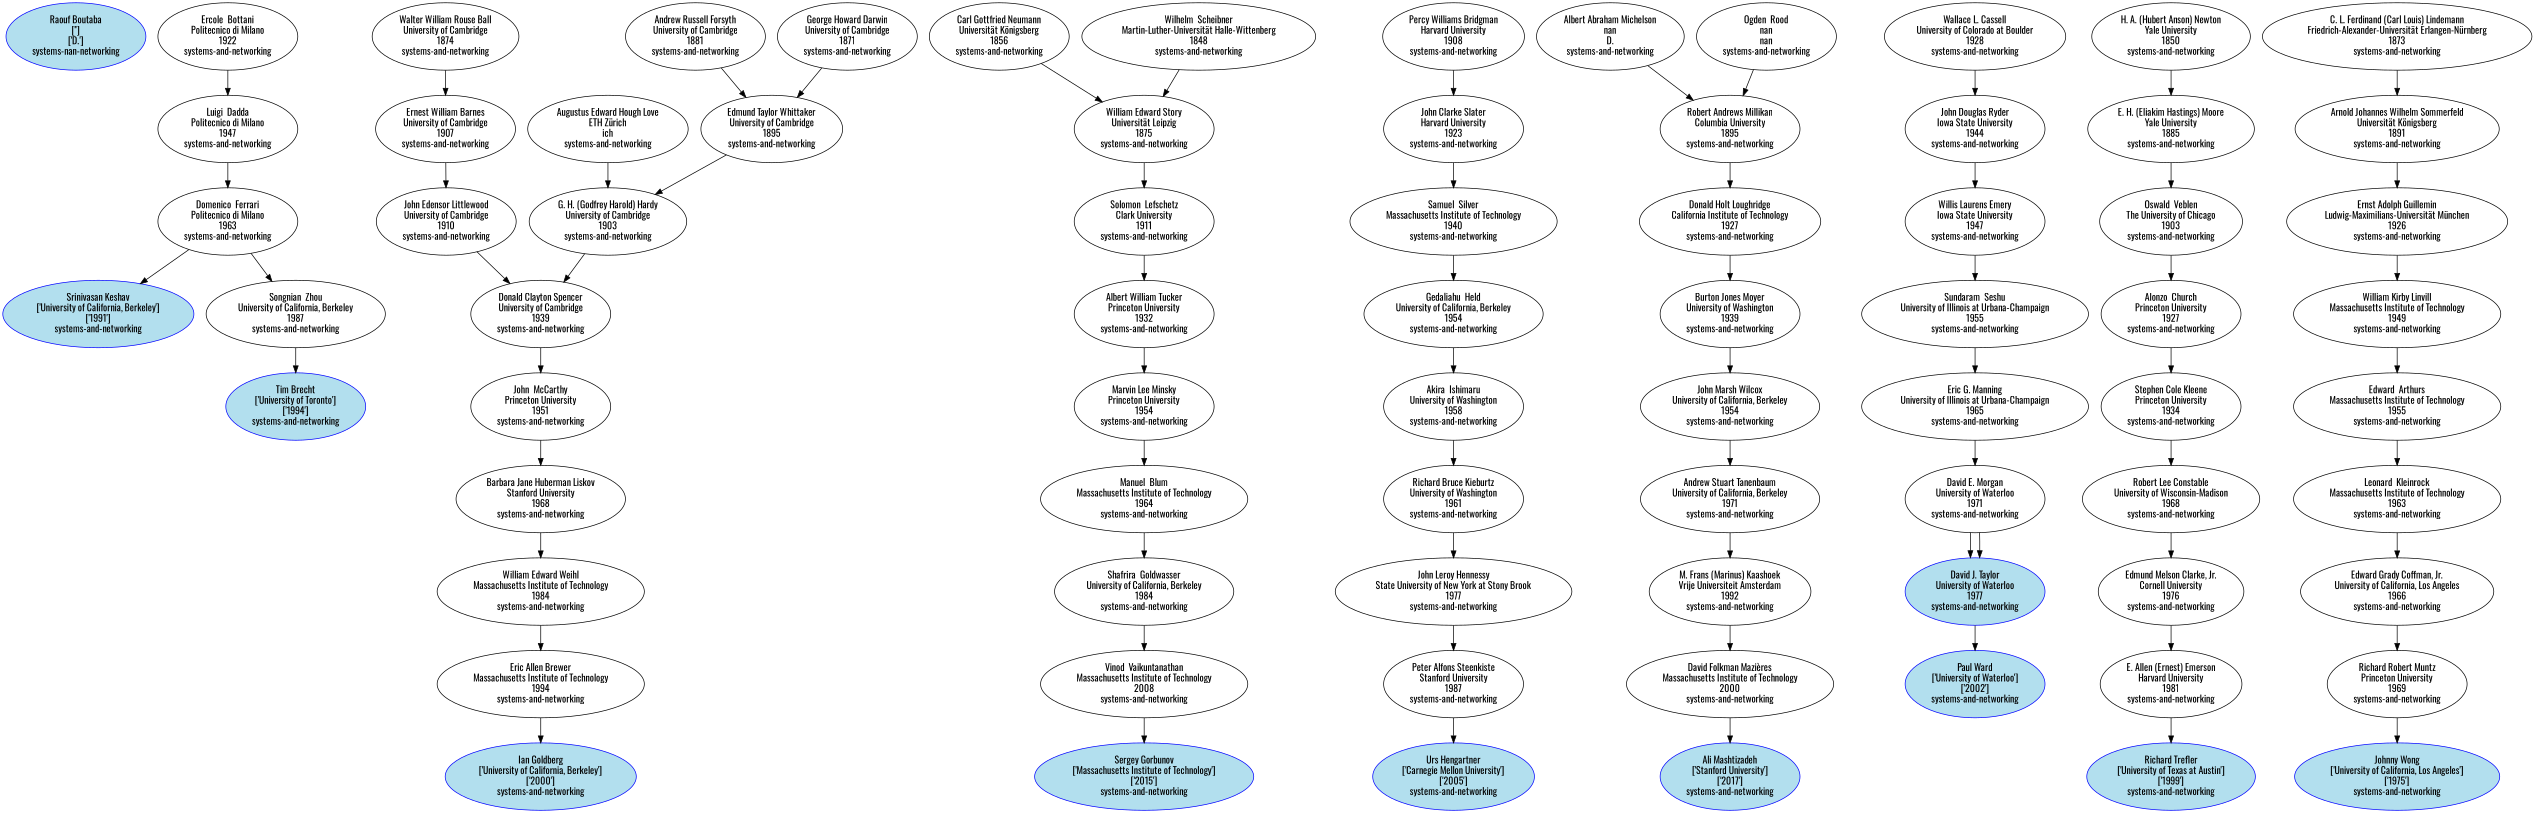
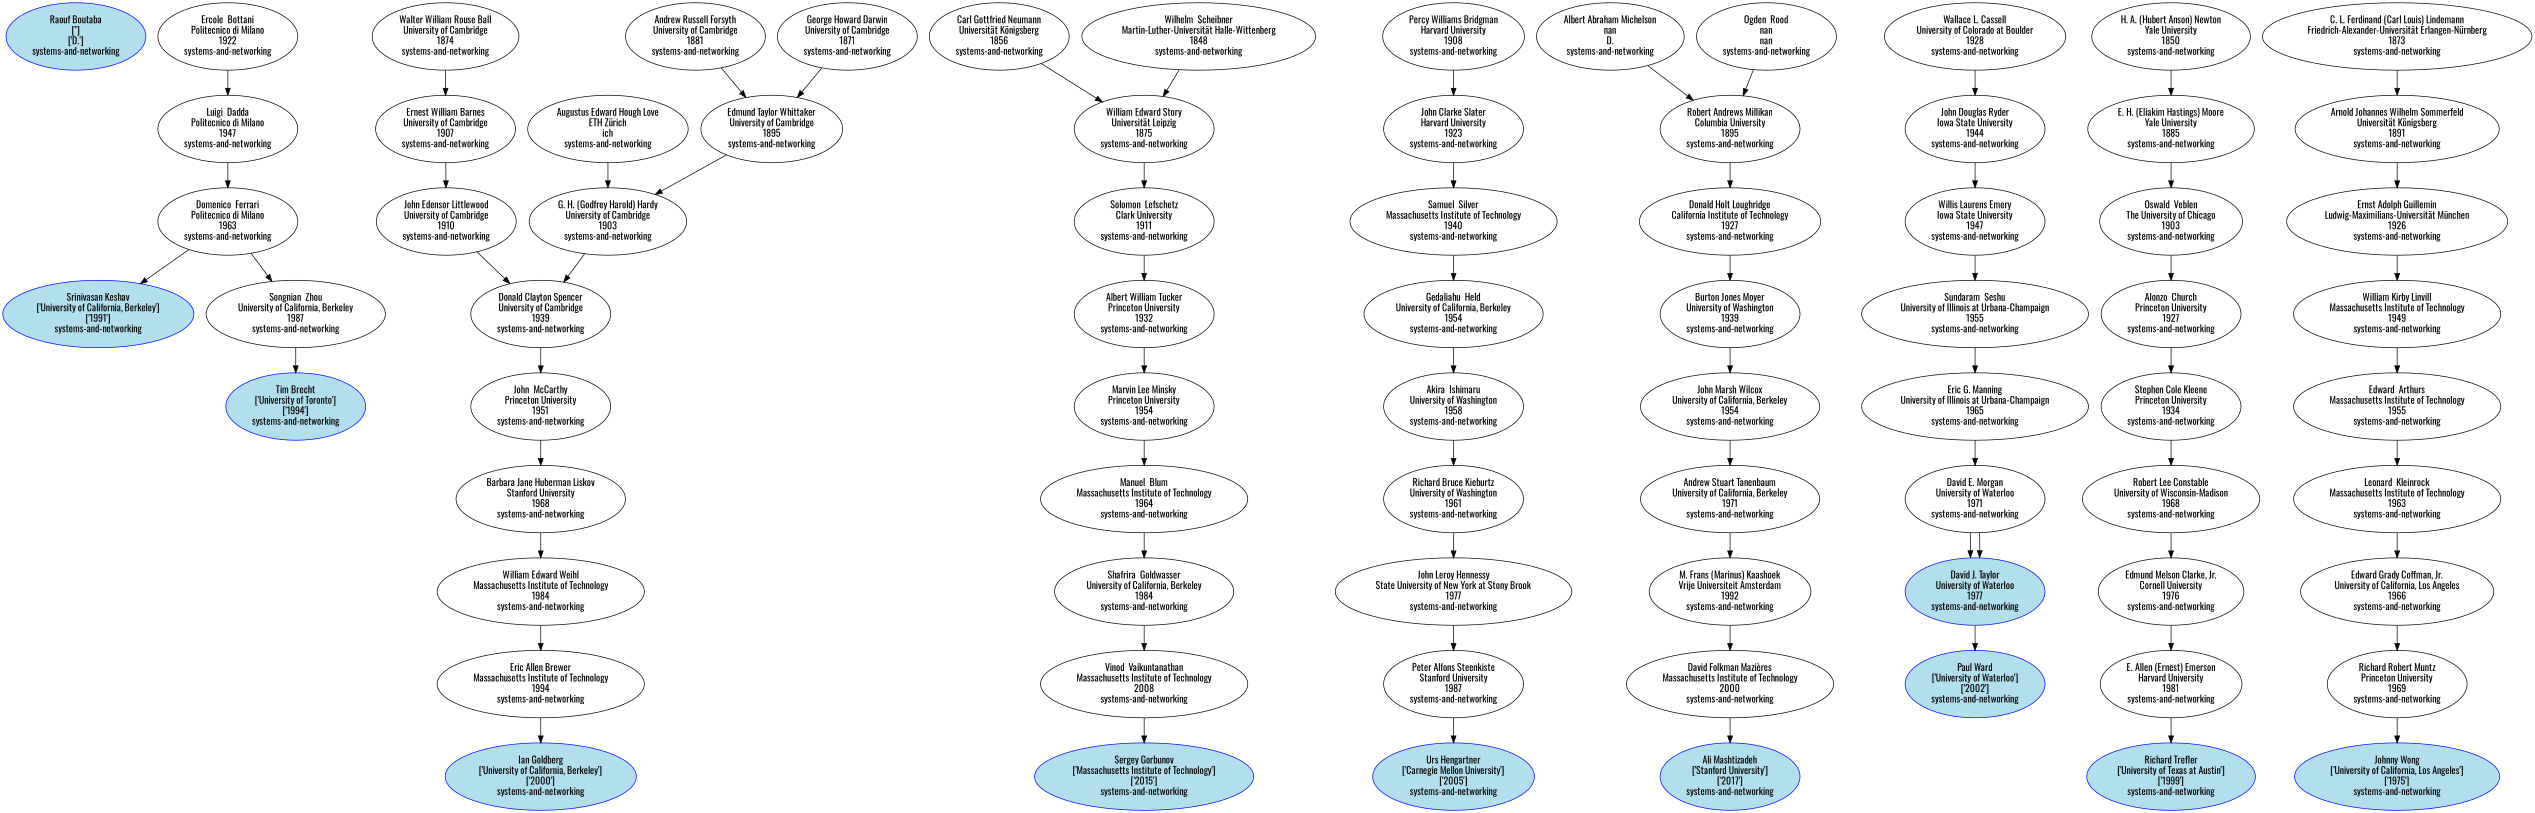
  digraph {
    fontname=Oswald
    node [fontname=Oswald]
    edge [fontname=Oswald]
-   n1 [color=blue fillcolor=lightblue2 label="Raouf Boutaba\n['']\n['D.']\nsystems-nan-networking" style=filled]
+   n1 [color=blue fillcolor=lightblue2 label="Raouf Boutaba\n['']\n['D.']\nsystems-and-networking" style=filled]
    n2 [color=blue fillcolor=lightblue2 label="Tim Brecht\n['University of Toronto']\n['1994']\nsystems-and-networking" style=filled]
    n3 [color=blue fillcolor=lightblue2 label="Ian Goldberg\n['University of California, Berkeley']\n['2000']\nsystems-and-networking" style=filled]
    n4 [color=blue fillcolor=lightblue2 label="Sergey Gorbunov\n['Massachusetts Institute of Technology']\n['2015']\nsystems-and-networking" style=filled]
    n5 [color=blue fillcolor=lightblue2 label="Urs Hengartner\n['Carnegie Mellon University']\n['2005']\nsystems-and-networking" style=filled]
    n6 [color=blue fillcolor=lightblue2 label="Srinivasan Keshav\n['University of California, Berkeley']\n['1991']\nsystems-and-networking" style=filled]
    n7 [color=blue fillcolor=lightblue2 label="Ali Mashtizadeh\n['Stanford University']\n['2017']\nsystems-and-networking" style=filled]
    n8 [color=blue fillcolor=lightblue2 label="David J. Taylor\nUniversity of Waterloo\n1977\nsystems-and-networking" style=filled]
    n9 [color=blue fillcolor=lightblue2 label="Paul Ward\n['University of Waterloo']\n['2002']\nsystems-and-networking" style=filled]
    n10 [color=blue fillcolor=lightblue2 label="Richard Trefler\n['University of Texas at Austin']\n['1999']\nsystems-and-networking" style=filled]
    n11 [color=blue fillcolor=lightblue2 label="Johnny Wong\n['University of California, Los Angeles']\n['1975']\nsystems-and-networking" style=filled]
    n12 [label="Songnian  Zhou\nUniversity of California, Berkeley\n1987\nsystems-and-networking"]
    n13 [label="Eric Allen Brewer\nMassachusetts Institute of Technology\n1994\nsystems-and-networking"]
    n14 [label="Vinod  Vaikuntanathan\nMassachusetts Institute of Technology\n2008\nsystems-and-networking"]
    n15 [label="Peter Alfons Steenkiste\nStanford University\n1987\nsystems-and-networking"]
    n16 [label="Domenico  Ferrari\nPolitecnico di Milano\n1963\nsystems-and-networking"]
    n17 [label="David Folkman Mazières\nMassachusetts Institute of Technology\n2000\nsystems-and-networking"]
    n18 [label="David E. Morgan\nUniversity of Waterloo\n1971\nsystems-and-networking"]
    n19 [label="E. Allen (Ernest) Emerson\nHarvard University\n1981\nsystems-and-networking"]
    n20 [label="Richard Robert Muntz\nPrinceton University\n1969\nsystems-and-networking"]
    n21 [label="William Edward Weihl\nMassachusetts Institute of Technology\n1984\nsystems-and-networking"]
    n22 [label="Shafrira  Goldwasser\nUniversity of California, Berkeley\n1984\nsystems-and-networking"]
    n23 [label="John Leroy Hennessy\nState University of New York at Stony Brook\n1977\nsystems-and-networking"]
    n24 [label="Luigi  Dadda\nPolitecnico di Milano\n1947\nsystems-and-networking"]
    n25 [label="M. Frans (Marinus) Kaashoek\nVrije Universiteit Amsterdam\n1992\nsystems-and-networking"]
    n26 [label="Eric G. Manning\nUniversity of Illinois at Urbana-Champaign\n1965\nsystems-and-networking"]
    n27 [label="Edmund Melson Clarke, Jr.\nCornell University\n1976\nsystems-and-networking"]
    n28 [label="Edward Grady Coffman, Jr.\nUniversity of California, Los Angeles\n1966\nsystems-and-networking"]
    n29 [label="Barbara Jane Huberman Liskov\nStanford University\n1968\nsystems-and-networking"]
    n30 [label="Manuel  Blum\nMassachusetts Institute of Technology\n1964\nsystems-and-networking"]
    n31 [label="Richard Bruce Kieburtz\nUniversity of Washington\n1961\nsystems-and-networking"]
    n32 [label="Ercole  Bottani\nPolitecnico di Milano\n1922\nsystems-and-networking"]
    n33 [label="Andrew Stuart Tanenbaum\nUniversity of California, Berkeley\n1971\nsystems-and-networking"]
    n34 [label="Sundaram  Seshu\nUniversity of Illinois at Urbana-Champaign\n1955\nsystems-and-networking"]
    n35 [label="Robert Lee Constable\nUniversity of Wisconsin-Madison\n1968\nsystems-and-networking"]
    n36 [label="Leonard  Kleinrock\nMassachusetts Institute of Technology\n1963\nsystems-and-networking"]
    n37 [label="John  McCarthy\nPrinceton University\n1951\nsystems-and-networking"]
    n38 [label="Marvin Lee Minsky\nPrinceton University\n1954\nsystems-and-networking"]
    n39 [label="Akira  Ishimaru\nUniversity of Washington\n1958\nsystems-and-networking"]
    n40 [label="John Marsh Wilcox\nUniversity of California, Berkeley\n1954\nsystems-and-networking"]
    n41 [label="Willis Laurens Emery\nIowa State University\n1947\nsystems-and-networking"]
    n42 [label="Stephen Cole Kleene\nPrinceton University\n1934\nsystems-and-networking"]
    n43 [label="Edward  Arthurs\nMassachusetts Institute of Technology\n1955\nsystems-and-networking"]
    n44 [label="Donald Clayton Spencer\nUniversity of Cambridge\n1939\nsystems-and-networking"]
    n45 [label="Albert William Tucker\nPrinceton University\n1932\nsystems-and-networking"]
    n46 [label="Gedaliahu  Held\nUniversity of California, Berkeley\n1954\nsystems-and-networking"]
    n47 [label="Burton Jones Moyer\nUniversity of Washington\n1939\nsystems-and-networking"]
    n48 [label="John Douglas Ryder\nIowa State University\n1944\nsystems-and-networking"]
    n49 [label="Alonzo  Church\nPrinceton University\n1927\nsystems-and-networking"]
    n50 [label="William Kirby Linvill\nMassachusetts Institute of Technology\n1949\nsystems-and-networking"]
    n51 [label="John Edensor Littlewood\nUniversity of Cambridge\n1910\nsystems-and-networking"]
    n52 [label="G. H. (Godfrey Harold) Hardy\nUniversity of Cambridge\n1903\nsystems-and-networking"]
    n53 [label="Solomon  Lefschetz\nClark University\n1911\nsystems-and-networking"]
    n54 [label="Samuel  Silver\nMassachusetts Institute of Technology\n1940\nsystems-and-networking"]
    n55 [label="Donald Holt Loughridge\nCalifornia Institute of Technology\n1927\nsystems-and-networking"]
    n56 [label="Wallace L. Cassell\nUniversity of Colorado at Boulder\n1928\nsystems-and-networking"]
    n57 [label="Oswald  Veblen\nThe University of Chicago\n1903\nsystems-and-networking"]
    n58 [label="Ernst Adolph Guillemin\nLudwig-Maximilians-Universität München\n1926\nsystems-and-networking"]
    n59 [label="Ernest William Barnes\nUniversity of Cambridge\n1907\nsystems-and-networking"]
    n60 [label="Augustus Edward Hough Love\nETH Zürich\nich\nsystems-and-networking"]
    n61 [label="Edmund Taylor Whittaker\nUniversity of Cambridge\n1895\nsystems-and-networking"]
    n62 [label="William Edward Story\nUniversität Leipzig\n1875\nsystems-and-networking"]
    n63 [label="John Clarke Slater\nHarvard University\n1923\nsystems-and-networking"]
    n64 [label="Robert Andrews Millikan\nColumbia University\n1895\nsystems-and-networking"]
    n65 [label="E. H. (Eliakim Hastings) Moore\nYale University\n1885\nsystems-and-networking"]
    n66 [label="Arnold Johannes Wilhelm Sommerfeld\nUniversität Königsberg\n1891\nsystems-and-networking"]
    n67 [label="Walter William Rouse Ball\nUniversity of Cambridge\n1874\nsystems-and-networking"]
    n68 [label="Andrew Russell Forsyth\nUniversity of Cambridge\n1881\nsystems-and-networking"]
    n69 [label="George Howard Darwin\nUniversity of Cambridge\n1871\nsystems-and-networking"]
    n70 [label="Carl Gottfried Neumann\nUniversität Königsberg\n1856\nsystems-and-networking"]
    n71 [label="Wilhelm  Scheibner\nMartin-Luther-Universität Halle-Wittenberg\n1848\nsystems-and-networking"]
    n72 [label="Percy Williams Bridgman\nHarvard University\n1908\nsystems-and-networking"]
    n73 [label="Albert Abraham Michelson\nnan\nD.\nsystems-and-networking"]
    n74 [label="Ogden  Rood\nnan\nnan\nsystems-and-networking"]
    n75 [label="H. A. (Hubert Anson) Newton\nYale University\n1850\nsystems-and-networking"]
    n76 [label="C. L. Ferdinand (Carl Louis) Lindemann\nFriedrich-Alexander-Universität Erlangen-Nürnberg\n1873\nsystems-and-networking"]
    n8 -> n9
    n12 -> n2
    n13 -> n3
    n14 -> n4
    n15 -> n5
    n16 -> n6
    n16 -> n12
    n17 -> n7
    n18 -> n8
    n18 -> n8
    n19 -> n10
    n20 -> n11
    n21 -> n13
    n22 -> n14
    n23 -> n15
    n24 -> n16
    n25 -> n17
    n26 -> n18
    n27 -> n19
    n28 -> n20
    n29 -> n21
    n30 -> n22
    n31 -> n23
    n32 -> n24
    n33 -> n25
    n34 -> n26
    n35 -> n27
    n36 -> n28
    n37 -> n29
    n38 -> n30
    n39 -> n31
    n40 -> n33
    n41 -> n34
    n42 -> n35
    n43 -> n36
    n44 -> n37
    n45 -> n38
    n46 -> n39
    n47 -> n40
    n48 -> n41
    n49 -> n42
    n50 -> n43
    n51 -> n44
    n52 -> n44
    n53 -> n45
    n54 -> n46
    n55 -> n47
    n56 -> n48
    n57 -> n49
    n58 -> n50
    n59 -> n51
    n60 -> n52
    n61 -> n52
    n62 -> n53
    n63 -> n54
    n64 -> n55
    n65 -> n57
    n66 -> n58
    n67 -> n59
    n68 -> n61
    n69 -> n61
    n70 -> n62
    n71 -> n62
    n72 -> n63
    n73 -> n64
    n74 -> n64
    n75 -> n65
    n76 -> n66
  }
